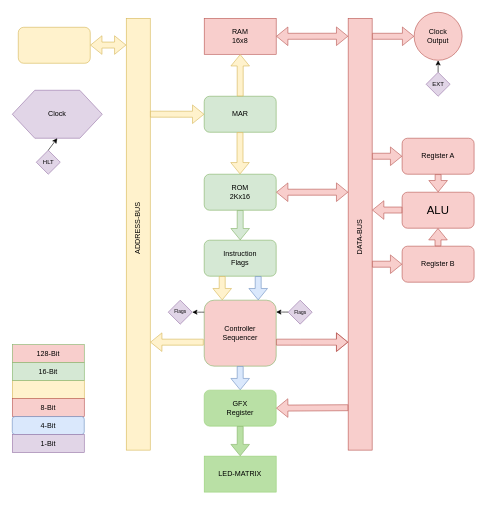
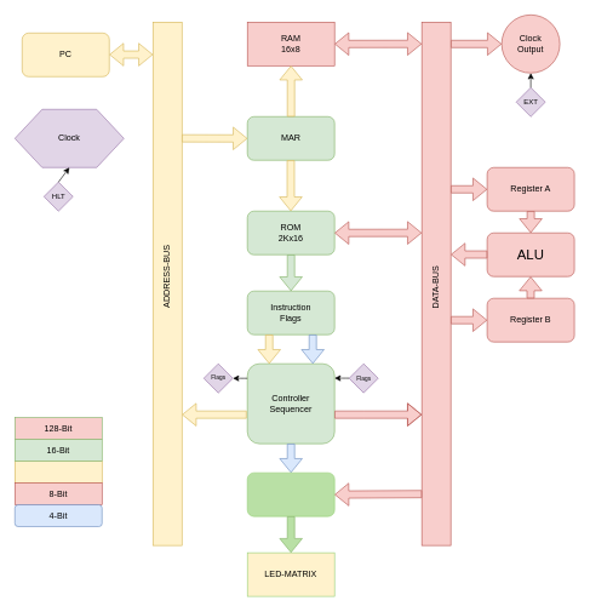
  <mxCell id="0" />
  <mxCell id="1" parent="0" />
  <mxCell id="2" value="" style="rounded=1;whiteSpace=wrap;html=1;fillColor=#fff2cc;strokeColor=#d6b656;" vertex="1" parent="1"><mxGeometry x="30" y="45" width="120" height="60" as="geometry" /></mxCell>
+ <mxCell id="3" value="PC" style="text;html=1;strokeColor=none;fillColor=none;align=center;verticalAlign=middle;whiteSpace=wrap;rounded=0;" vertex="1" parent="1"><mxGeometry x="70" y="65" width="40" height="20" as="geometry" /></mxCell>
  <mxCell id="4" value="" style="rounded=0;whiteSpace=wrap;html=1;fillColor=#fff2cc;strokeColor=#d6b656;" vertex="1" parent="1"><mxGeometry x="210" y="30" width="40" height="720" as="geometry" /></mxCell>
  <mxCell id="5" value="" style="rounded=0;whiteSpace=wrap;html=1;fillColor=#fff2cc;strokeColor=#d6b656;" vertex="1" parent="1"><mxGeometry x="20" y="634" width="120" height="30" as="geometry" /></mxCell>
  <mxCell id="6" value="ADDRESS-BUS" style="text;html=1;strokeColor=none;fillColor=none;align=center;verticalAlign=middle;whiteSpace=wrap;rounded=0;rotation=-90;" vertex="1" parent="1"><mxGeometry x="175" y="370" width="110" height="20" as="geometry" /></mxCell>
  <mxCell id="7" value="" style="rounded=1;whiteSpace=wrap;html=1;fillColor=#f8cecc;strokeColor=#b85450;" vertex="1" parent="1"><mxGeometry x="670" y="230" width="120" height="60" as="geometry" /></mxCell>
  <mxCell id="8" value="Register A" style="text;html=1;strokeColor=none;fillColor=none;align=center;verticalAlign=middle;whiteSpace=wrap;rounded=0;" vertex="1" parent="1"><mxGeometry x="700" y="250" width="60" height="20" as="geometry" /></mxCell>
  <mxCell id="9" value="" style="rounded=0;whiteSpace=wrap;html=1;fillColor=#f8cecc;strokeColor=#b85450;" vertex="1" parent="1"><mxGeometry x="580" y="30" width="40" height="720" as="geometry" /></mxCell>
  <mxCell id="10" value="DATA-BUS" style="text;html=1;strokeColor=none;fillColor=none;align=center;verticalAlign=middle;whiteSpace=wrap;rounded=0;rotation=-90;" vertex="1" parent="1"><mxGeometry x="560" y="385" width="80" height="20" as="geometry" /></mxCell>
  <mxCell id="11" value="" style="shape=flexArrow;endArrow=classic;html=1;entryX=0;entryY=0.5;entryDx=0;entryDy=0;fillColor=#f8cecc;strokeColor=#b85450;" edge="1" parent="1" target="7"><mxGeometry width="50" height="50" relative="1" as="geometry"><mxPoint x="620" y="260" as="sourcePoint" /><mxPoint x="670" y="210" as="targetPoint" /></mxGeometry></mxCell>
  <mxCell id="12" value="" style="rounded=1;whiteSpace=wrap;html=1;fillColor=#f8cecc;strokeColor=#b85450;" vertex="1" parent="1"><mxGeometry x="670" y="410" width="120" height="60" as="geometry" /></mxCell>
  <mxCell id="13" value="Register B" style="text;html=1;strokeColor=none;fillColor=none;align=center;verticalAlign=middle;whiteSpace=wrap;rounded=0;" vertex="1" parent="1"><mxGeometry x="700" y="430" width="60" height="20" as="geometry" /></mxCell>
  <mxCell id="14" value="" style="shape=flexArrow;endArrow=classic;html=1;entryX=0;entryY=0.5;entryDx=0;entryDy=0;fillColor=#f8cecc;strokeColor=#b85450;" edge="1" parent="1" target="12"><mxGeometry width="50" height="50" relative="1" as="geometry"><mxPoint x="620" y="440" as="sourcePoint" /><mxPoint x="670" y="390" as="targetPoint" /></mxGeometry></mxCell>
  <mxCell id="15" value="&lt;font style=&quot;font-size: 19px&quot;&gt;ALU&lt;/font&gt;" style="rounded=1;whiteSpace=wrap;html=1;fillColor=#f8cecc;strokeColor=#b85450;" vertex="1" parent="1"><mxGeometry x="670" y="320" width="120" height="60" as="geometry" /></mxCell>
  <mxCell id="16" value="" style="shape=flexArrow;endArrow=classic;html=1;exitX=0.5;exitY=1;exitDx=0;exitDy=0;fillColor=#f8cecc;strokeColor=#b85450;" edge="1" parent="1" source="7"><mxGeometry width="50" height="50" relative="1" as="geometry"><mxPoint x="680" y="370" as="sourcePoint" /><mxPoint x="730" y="320" as="targetPoint" /></mxGeometry></mxCell>
  <mxCell id="17" value="" style="shape=flexArrow;endArrow=classic;html=1;exitX=0.5;exitY=1;exitDx=0;exitDy=0;fillColor=#f8cecc;strokeColor=#b85450;" edge="1" parent="1"><mxGeometry width="50" height="50" relative="1" as="geometry"><mxPoint x="729.8" y="410" as="sourcePoint" /><mxPoint x="729.8" y="380" as="targetPoint" /></mxGeometry></mxCell>
  <mxCell id="18" value="RAM&lt;br&gt;16x8" style="whiteSpace=wrap;html=1;fillColor=#f8cecc;strokeColor=#b85450;rounded=0;" vertex="1" parent="1"><mxGeometry x="340" y="30" width="120" height="60" as="geometry" /></mxCell>
  <mxCell id="19" value="" style="rounded=0;whiteSpace=wrap;html=1;fillColor=#f8cecc;strokeColor=#b85450;" vertex="1" parent="1"><mxGeometry x="20" y="664" width="120" height="30" as="geometry" /></mxCell>
  <mxCell id="20" value="8-Bit" style="text;html=1;strokeColor=none;fillColor=none;align=center;verticalAlign=middle;whiteSpace=wrap;rounded=0;" vertex="1" parent="1"><mxGeometry x="60" y="669" width="40" height="20" as="geometry" /></mxCell>
  <mxCell id="21" value="" style="shape=flexArrow;endArrow=classic;html=1;entryX=0;entryY=0.5;entryDx=0;entryDy=0;fillColor=#f8cecc;strokeColor=#b85450;" edge="1" parent="1"><mxGeometry width="50" height="50" relative="1" as="geometry"><mxPoint x="670" y="349.71" as="sourcePoint" /><mxPoint x="620" y="349.71" as="targetPoint" /></mxGeometry></mxCell>
  <mxCell id="22" value="" style="shape=flexArrow;endArrow=classic;startArrow=classic;html=1;exitX=0;exitY=0.068;exitDx=0;exitDy=0;exitPerimeter=0;fillColor=#f8cecc;strokeColor=#b85450;entryX=1;entryY=0.5;entryDx=0;entryDy=0;" edge="1" parent="1" target="18"><mxGeometry width="50" height="50" relative="1" as="geometry"><mxPoint x="580" y="59.92" as="sourcePoint" /><mxPoint x="520" y="60" as="targetPoint" /></mxGeometry></mxCell>
  <mxCell id="23" value="ROM&lt;br&gt;2Kx16" style="rounded=1;whiteSpace=wrap;html=1;fillColor=#d5e8d4;strokeColor=#82b366;" vertex="1" parent="1"><mxGeometry x="340" y="290" width="120" height="60" as="geometry" /></mxCell>
  <mxCell id="24" value="" style="shape=flexArrow;endArrow=classic;startArrow=classic;html=1;exitX=0;exitY=0.068;exitDx=0;exitDy=0;exitPerimeter=0;fillColor=#f8cecc;strokeColor=#b85450;entryX=1;entryY=0.5;entryDx=0;entryDy=0;" edge="1" parent="1" target="23"><mxGeometry width="50" height="50" relative="1" as="geometry"><mxPoint x="580" y="319.92" as="sourcePoint" /><mxPoint x="520" y="320" as="targetPoint" /></mxGeometry></mxCell>
  <mxCell id="25" value="" style="shape=flexArrow;endArrow=classic;html=1;fillColor=#d5e8d4;strokeColor=#82b366;exitX=0.5;exitY=1;exitDx=0;exitDy=0;" edge="1" parent="1" source="23"><mxGeometry width="50" height="50" relative="1" as="geometry"><mxPoint x="399.8" y="360" as="sourcePoint" /><mxPoint x="400" y="400" as="targetPoint" /></mxGeometry></mxCell>
  <mxCell id="26" value="Instruction&lt;br&gt;Flags" style="rounded=1;whiteSpace=wrap;html=1;fillColor=#d5e8d4;strokeColor=#82b366;" vertex="1" parent="1"><mxGeometry x="340" y="400" width="120" height="60" as="geometry" /></mxCell>
- <mxCell id="27" value="Controller&lt;br&gt;Sequencer" style="rounded=1;whiteSpace=wrap;html=1;fillColor=#f8cecc;strokeColor=#82b366;" vertex="1" parent="1"><mxGeometry x="340" y="500" width="120" height="110" as="geometry" /></mxCell>
+ <mxCell id="27" value="Controller&lt;br&gt;Sequencer" style="rounded=1;whiteSpace=wrap;html=1;fillColor=#d5e8d4;strokeColor=#82b366;" vertex="1" parent="1"><mxGeometry x="340" y="500" width="120" height="110" as="geometry" /></mxCell>
  <mxCell id="28" value="" style="shape=flexArrow;endArrow=classic;html=1;exitX=0.25;exitY=1;exitDx=0;exitDy=0;entryX=0.25;entryY=0;entryDx=0;entryDy=0;fillColor=#fff2cc;strokeColor=#d6b656;" edge="1" parent="1" source="26" target="27"><mxGeometry width="50" height="50" relative="1" as="geometry"><mxPoint x="380" y="510" as="sourcePoint" /><mxPoint x="430" y="460" as="targetPoint" /></mxGeometry></mxCell>
  <mxCell id="29" value="" style="shape=flexArrow;endArrow=classic;html=1;exitX=0.25;exitY=1;exitDx=0;exitDy=0;entryX=0.25;entryY=0;entryDx=0;entryDy=0;fillColor=#dae8fc;strokeColor=#6c8ebf;" edge="1" parent="1"><mxGeometry width="50" height="50" relative="1" as="geometry"><mxPoint x="430" y="460" as="sourcePoint" /><mxPoint x="430" y="500" as="targetPoint" /></mxGeometry></mxCell>
  <mxCell id="30" value="4-Bit" style="whiteSpace=wrap;html=1;fillColor=#dae8fc;strokeColor=#6c8ebf;rounded=1;" vertex="1" parent="1"><mxGeometry x="20" y="694" width="120" height="30" as="geometry" /></mxCell>
  <mxCell id="31" value="" style="rounded=0;whiteSpace=wrap;html=1;fillColor=#d5e8d4;strokeColor=#82b366;" vertex="1" parent="1"><mxGeometry x="20" y="604" width="120" height="30" as="geometry" /></mxCell>
  <mxCell id="32" value="16-Bit" style="text;html=1;strokeColor=none;fillColor=none;align=center;verticalAlign=middle;whiteSpace=wrap;rounded=0;" vertex="1" parent="1"><mxGeometry x="60" y="609" width="40" height="20" as="geometry" /></mxCell>
- <mxCell id="33" value="1-Bit" style="rounded=0;whiteSpace=wrap;html=1;fillColor=#e1d5e7;strokeColor=#9673a6;" vertex="1" parent="1"><mxGeometry x="20" y="724" width="120" height="30" as="geometry" /></mxCell>
  <mxCell id="34" value="" style="shape=flexArrow;endArrow=classic;startArrow=classic;html=1;exitX=0;exitY=0.068;exitDx=0;exitDy=0;exitPerimeter=0;fillColor=#fff2cc;strokeColor=#d6b656;" edge="1" parent="1"><mxGeometry width="50" height="50" relative="1" as="geometry"><mxPoint x="210" y="74.6" as="sourcePoint" /><mxPoint x="150" y="74.68" as="targetPoint" /></mxGeometry></mxCell>
  <mxCell id="35" value="" style="rhombus;whiteSpace=wrap;html=1;fillColor=#e1d5e7;strokeColor=#9673a6;rotation=90;" vertex="1" parent="1"><mxGeometry x="280" y="500" width="40" height="40" as="geometry" /></mxCell>
  <mxCell id="36" value="" style="endArrow=classic;html=1;" edge="1" parent="1"><mxGeometry width="50" height="50" relative="1" as="geometry"><mxPoint x="340" y="520" as="sourcePoint" /><mxPoint x="320" y="520" as="targetPoint" /><Array as="points"><mxPoint x="330" y="520" /></Array></mxGeometry></mxCell>
  <mxCell id="37" value="&lt;font style=&quot;font-size: 8px&quot;&gt;Flags&lt;/font&gt;" style="text;html=1;strokeColor=none;fillColor=none;align=center;verticalAlign=middle;whiteSpace=wrap;rounded=0;" vertex="1" parent="1"><mxGeometry x="282.5" y="510" width="35" height="15" as="geometry" /></mxCell>
  <mxCell id="38" value="" style="rhombus;whiteSpace=wrap;html=1;fillColor=#e1d5e7;strokeColor=#9673a6;rotation=90;" vertex="1" parent="1"><mxGeometry x="480" y="500" width="40" height="40" as="geometry" /></mxCell>
  <mxCell id="39" value="" style="endArrow=classic;html=1;" edge="1" parent="1"><mxGeometry width="50" height="50" relative="1" as="geometry"><mxPoint x="480" y="519.83" as="sourcePoint" /><mxPoint y="519.83" as="targetPoint" x="460" /><Array as="points"><mxPoint x="470" y="519.83" /></Array></mxGeometry></mxCell>
  <mxCell id="40" value="&lt;font style=&quot;font-size: 8px&quot;&gt;Flags&lt;/font&gt;" style="text;html=1;strokeColor=none;fillColor=none;align=center;verticalAlign=middle;whiteSpace=wrap;rounded=0;" vertex="1" parent="1"><mxGeometry x="482.5" y="510" width="35" height="20" as="geometry" /></mxCell>
  <mxCell id="41" value="" style="shape=flexArrow;endArrow=classic;html=1;exitX=0.5;exitY=1;exitDx=0;exitDy=0;fillColor=#dae8fc;strokeColor=#6c8ebf;" edge="1" parent="1"><mxGeometry width="50" height="50" relative="1" as="geometry"><mxPoint x="400" y="610" as="sourcePoint" /><mxPoint x="400" y="650" as="targetPoint" /></mxGeometry></mxCell>
  <mxCell id="42" value="" style="rounded=1;whiteSpace=wrap;html=1;fillColor=#B9E0A5;strokeColor=#97D077;" vertex="1" parent="1"><mxGeometry x="340" y="650" width="120" height="60" as="geometry" /></mxCell>
- <mxCell id="43" value="GFX&lt;br&gt;Register" style="text;html=1;strokeColor=none;fillColor=none;align=center;verticalAlign=middle;whiteSpace=wrap;rounded=0;" vertex="1" parent="1"><mxGeometry x="380" y="670" width="40" height="20" as="geometry" /></mxCell>
  <mxCell id="44" value="MAR" style="rounded=1;whiteSpace=wrap;html=1;fillColor=#d5e8d4;strokeColor=#82b366;" vertex="1" parent="1"><mxGeometry x="340" y="160" width="120" height="60" as="geometry" /></mxCell>
  <mxCell id="45" value="128-Bit" style="rounded=0;whiteSpace=wrap;html=1;fillColor=#f8cecc;strokeColor=#82b366;" vertex="1" parent="1"><mxGeometry x="20" y="574" width="120" height="30" as="geometry" /></mxCell>
- <mxCell id="46" value="LED-MATRIX" style="rounded=0;whiteSpace=wrap;html=1;strokeColor=#97D077;fillColor=#B9E0A5;" vertex="1" parent="1"><mxGeometry x="340" y="760" width="120" height="60" as="geometry" /></mxCell>
+ <mxCell id="46" value="LED-MATRIX" style="rounded=0;whiteSpace=wrap;html=1;strokeColor=#97D077;fillColor=#fff2cc;" vertex="1" parent="1"><mxGeometry x="340" y="760" width="120" height="60" as="geometry" /></mxCell>
  <mxCell id="47" value="" style="shape=flexArrow;endArrow=classic;html=1;entryX=0.5;entryY=0;entryDx=0;entryDy=0;fillColor=#B9E0A5;strokeColor=#82b366;" edge="1" parent="1" target="46"><mxGeometry width="50" height="50" relative="1" as="geometry"><mxPoint x="400" y="710" as="sourcePoint" /><mxPoint x="450" y="660" as="targetPoint" /></mxGeometry></mxCell>
  <mxCell id="48" value="" style="shape=flexArrow;endArrow=classic;html=1;fillColor=#f8cecc;strokeColor=#b85450;entryX=1;entryY=0.5;entryDx=0;entryDy=0;exitX=0;exitY=0.908;exitDx=0;exitDy=0;exitPerimeter=0;" edge="1" parent="1" target="42"><mxGeometry width="50" height="50" relative="1" as="geometry"><mxPoint x="580" y="679.28" as="sourcePoint" /><mxPoint x="560" y="660" as="targetPoint" /></mxGeometry></mxCell>
  <mxCell id="49" value="" style="shape=flexArrow;endArrow=classic;html=1;fillColor=#fff2cc;entryX=0.5;entryY=1;entryDx=0;entryDy=0;strokeColor=#d6b656;" edge="1" parent="1" target="18"><mxGeometry width="50" height="50" relative="1" as="geometry"><mxPoint x="400" y="160" as="sourcePoint" /><mxPoint x="450" y="110" as="targetPoint" /></mxGeometry></mxCell>
  <mxCell id="50" value="" style="shape=flexArrow;endArrow=classic;html=1;fillColor=#fff2cc;entryX=0.5;entryY=1;entryDx=0;entryDy=0;strokeColor=#d6b656;" edge="1" parent="1"><mxGeometry width="50" height="50" relative="1" as="geometry"><mxPoint x="399.71" y="220" as="sourcePoint" /><mxPoint x="399.71" y="290" as="targetPoint" /></mxGeometry></mxCell>
  <mxCell id="51" value="" style="shape=flexArrow;endArrow=classic;html=1;fillColor=#fff2cc;strokeColor=#d6b656;exitX=0.996;exitY=0.222;exitDx=0;exitDy=0;exitPerimeter=0;" edge="1" parent="1" source="4"><mxGeometry width="50" height="50" relative="1" as="geometry"><mxPoint x="251" y="190" as="sourcePoint" /><mxPoint x="340" y="190" as="targetPoint" /></mxGeometry></mxCell>
  <mxCell id="52" value="" style="shape=flexArrow;endArrow=classic;html=1;fillColor=#f8cecc;strokeColor=#b85450;" edge="1" parent="1"><mxGeometry width="50" height="50" relative="1" as="geometry"><mxPoint y="570" as="sourcePoint" x="460" /><mxPoint x="580" y="570" as="targetPoint" /><Array as="points"><mxPoint x="500" y="570" /></Array></mxGeometry></mxCell>
  <mxCell id="53" value="" style="shape=flexArrow;endArrow=classic;html=1;fillColor=#fff2cc;strokeColor=#d6b656;" edge="1" parent="1"><mxGeometry width="50" height="50" relative="1" as="geometry"><mxPoint x="339" y="570" as="sourcePoint" /><mxPoint x="250" y="570" as="targetPoint" /></mxGeometry></mxCell>
  <mxCell id="54" value="" style="ellipse;whiteSpace=wrap;html=1;strokeColor=#b85450;fillColor=#f8cecc;" vertex="1" parent="1"><mxGeometry x="690" y="20" width="80" height="80" as="geometry" /></mxCell>
  <mxCell id="55" value="" style="shape=flexArrow;endArrow=classic;html=1;fillColor=#f8cecc;entryX=0;entryY=0.5;entryDx=0;entryDy=0;strokeColor=#b85450;" edge="1" parent="1" target="54"><mxGeometry width="50" height="50" relative="1" as="geometry"><mxPoint x="620" y="60" as="sourcePoint" /><mxPoint x="670" y="10" as="targetPoint" /></mxGeometry></mxCell>
  <mxCell id="56" value="Clock&lt;br&gt;Output" style="text;html=1;strokeColor=none;fillColor=none;align=center;verticalAlign=middle;whiteSpace=wrap;rounded=0;" vertex="1" parent="1"><mxGeometry x="710" y="50" width="40" height="20" as="geometry" /></mxCell>
  <mxCell id="57" value="Clock" style="shape=hexagon;perimeter=hexagonPerimeter2;whiteSpace=wrap;html=1;strokeColor=#9673a6;fillColor=#e1d5e7;" vertex="1" parent="1"><mxGeometry x="20" y="150" width="150" height="80" as="geometry" /></mxCell>
  <mxCell id="58" value="" style="rhombus;whiteSpace=wrap;html=1;fillColor=#e1d5e7;strokeColor=#9673a6;rotation=90;" vertex="1" parent="1"><mxGeometry x="60" y="250" width="40" height="40" as="geometry" /></mxCell>
  <mxCell id="59" value="&lt;font style=&quot;font-size: 10px&quot;&gt;HLT&lt;/font&gt;" style="text;html=1;strokeColor=none;fillColor=none;align=center;verticalAlign=middle;whiteSpace=wrap;rounded=0;" vertex="1" parent="1"><mxGeometry x="62.5" y="260" width="35" height="20" as="geometry" /></mxCell>
  <mxCell id="60" value="" style="endArrow=classic;html=1;fillColor=#B9E0A5;entryX=0.5;entryY=1;entryDx=0;entryDy=0;exitX=0;exitY=0.5;exitDx=0;exitDy=0;" edge="1" parent="1" source="58" target="57"><mxGeometry width="50" height="50" relative="1" as="geometry"><mxPoint x="81" y="250" as="sourcePoint" /><mxPoint x="150" y="261" as="targetPoint" /></mxGeometry></mxCell>
  <mxCell id="61" value="" style="rhombus;whiteSpace=wrap;html=1;fillColor=#e1d5e7;strokeColor=#9673a6;rotation=90;" vertex="1" parent="1"><mxGeometry x="710" y="120" width="40" height="40" as="geometry" /></mxCell>
  <mxCell id="62" value="&lt;font style=&quot;font-size: 10px&quot;&gt;EXT&lt;/font&gt;" style="text;html=1;strokeColor=none;fillColor=none;align=center;verticalAlign=middle;whiteSpace=wrap;rounded=0;" vertex="1" parent="1"><mxGeometry x="712.5" y="130" width="35" height="20" as="geometry" /></mxCell>
  <mxCell id="63" value="" style="endArrow=classic;html=1;fillColor=#B9E0A5;entryX=0.5;entryY=1;entryDx=0;entryDy=0;exitX=0;exitY=0.5;exitDx=0;exitDy=0;" edge="1" parent="1" source="61"><mxGeometry width="50" height="50" relative="1" as="geometry"><mxPoint x="731" y="120" as="sourcePoint" /><mxPoint x="730" y="100" as="targetPoint" /></mxGeometry></mxCell>
